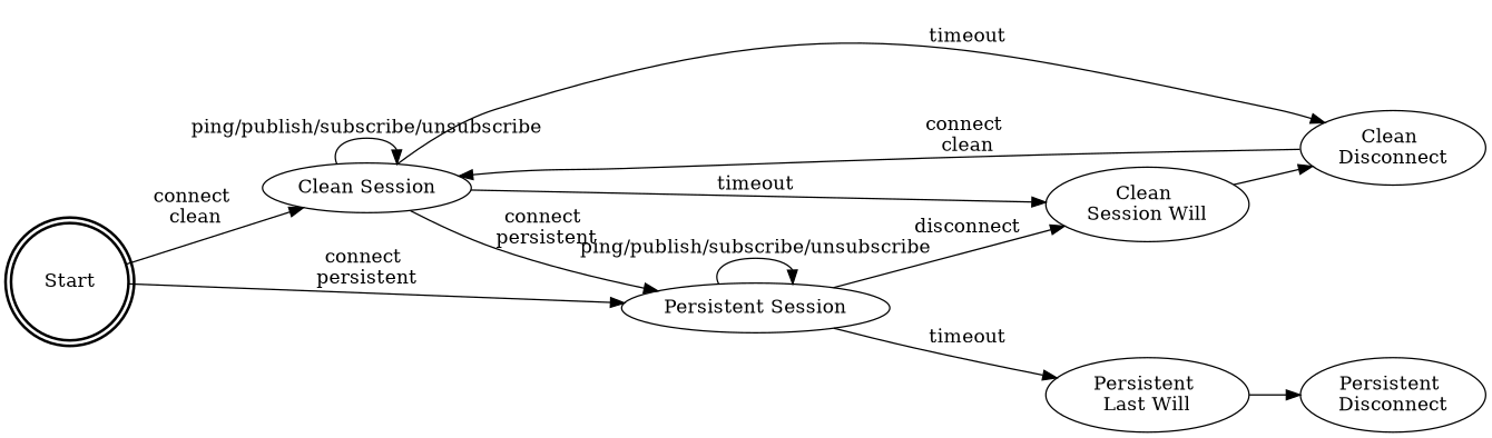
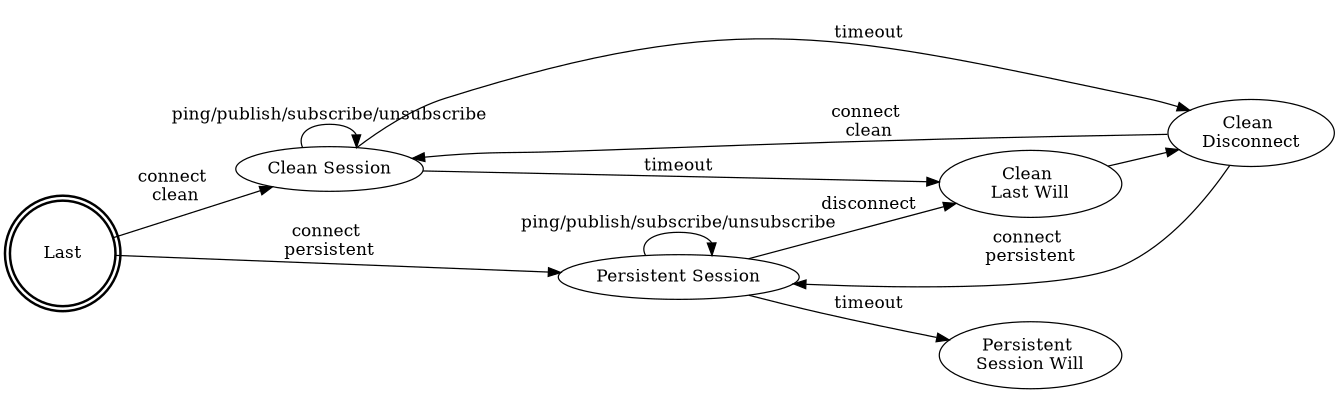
  digraph {
    rankdir=LR
    node [shape=oval]
-   n1 [label=Start peripheries=2 shape=circle style=bold]
+   n1 [label=Last peripheries=2 shape=circle style=bold]
    n2 [label="Clean Session"]
    n3 [label="Persistent Session"]
-   n4 [label="Clean \nSession Will"]
+   n4 [label="Clean \nLast Will"]
    n5 [label="Clean \nDisconnect"]
-   n6 [label="Persistent \nLast Will"]
-   n7 [label="Persistent \nDisconnect"]
+   n6 [label="Persistent \nSession Will"]
    n1 -> n2 [label="connect \nclean"]
    n1 -> n3 [label="connect \npersistent"]
    n2 -> n2 [label="ping/publish/subscribe/unsubscribe"]
    n2 -> n4 [label=timeout]
    n2 -> n5 [label=timeout]
    n3 -> n3 [label="ping/publish/subscribe/unsubscribe"]
    n3 -> n4 [label=disconnect]
    n3 -> n6 [label=timeout]
    n4 -> n5
    n5 -> n2 [label="connect \nclean"]
-   n2 -> n3 [label="connect \npersistent"]
-   n6 -> n7
+   n5 -> n3 [label="connect \npersistent"]
  }
